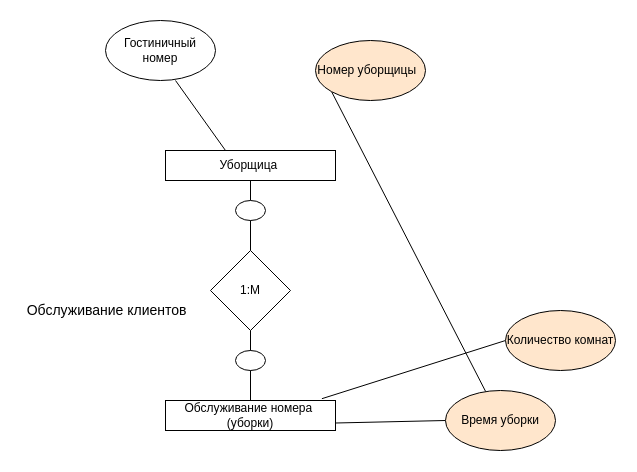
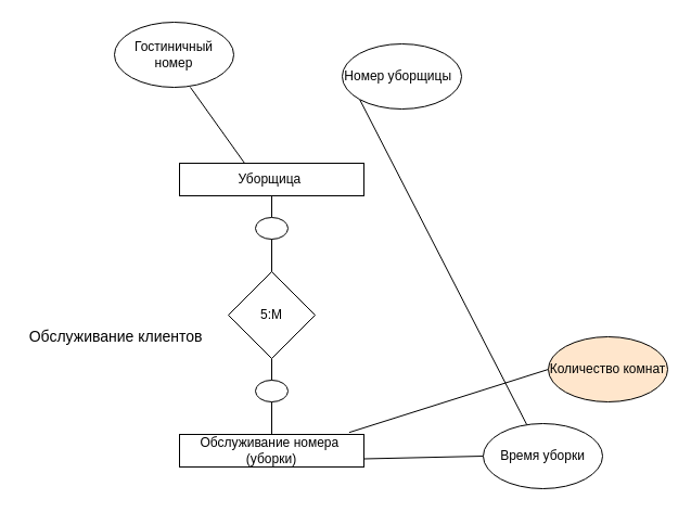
  <mxCell id="0" />
  <mxCell id="1" parent="0" />
  <mxCell id="2" value="Уборщица&amp;nbsp;" style="rounded=0;whiteSpace=wrap;html=1;" vertex="1" parent="1"><mxGeometry x="165" y="150" width="170" height="30" as="geometry" /></mxCell>
  <mxCell id="3" value="" style="endArrow=none;html=1;rounded=0;" edge="1" parent="1"><mxGeometry width="50" height="50" relative="1" as="geometry"><mxPoint x="175" y="80" as="sourcePoint" /><mxPoint x="225" y="150" as="targetPoint" /></mxGeometry></mxCell>
  <mxCell id="4" value="" style="endArrow=none;html=1;rounded=0;exitX=0;exitY=1;exitDx=0;exitDy=0;" edge="1" parent="1" source="6" target="17"><mxGeometry width="50" height="50" relative="1" as="geometry"><mxPoint x="325" y="90" as="sourcePoint" /><mxPoint x="235" y="160" as="targetPoint" /></mxGeometry></mxCell>
  <mxCell id="5" value="Гостиничный номер" style="ellipse;whiteSpace=wrap;html=1;" vertex="1" parent="1"><mxGeometry x="105" y="20" width="110" height="60" as="geometry" /></mxCell>
- <mxCell id="6" value="Номер уборщицы&amp;nbsp;&amp;nbsp;" style="ellipse;whiteSpace=wrap;html=1;fillColor=#ffe6cc;" vertex="1" parent="1"><mxGeometry x="315" y="40" width="110" height="60" as="geometry" /></mxCell>
+ <mxCell id="6" value="Номер уборщицы&amp;nbsp;&amp;nbsp;" style="ellipse;whiteSpace=wrap;html=1;" vertex="1" parent="1"><mxGeometry x="315" y="40" width="110" height="60" as="geometry" /></mxCell>
  <mxCell id="7" value="" style="endArrow=none;html=1;rounded=0;entryX=0.5;entryY=1;entryDx=0;entryDy=0;startArrow=none;" edge="1" parent="1" source="10" target="2"><mxGeometry width="50" height="50" relative="1" as="geometry"><mxPoint x="250" y="250" as="sourcePoint" /><mxPoint x="225" y="350" as="targetPoint" /></mxGeometry></mxCell>
- <mxCell id="8" value="1:M" style="rhombus;whiteSpace=wrap;html=1;" vertex="1" parent="1"><mxGeometry x="210" y="250" width="80" height="80" as="geometry" /></mxCell>
+ <mxCell id="8" value="5:M" style="rhombus;whiteSpace=wrap;html=1;" vertex="1" parent="1"><mxGeometry x="210" y="250" width="80" height="80" as="geometry" /></mxCell>
  <mxCell id="9" value="" style="endArrow=none;html=1;rounded=0;entryX=0.5;entryY=1;entryDx=0;entryDy=0;" edge="1" parent="1" target="8"><mxGeometry width="50" height="50" relative="1" as="geometry"><mxPoint x="250" y="400" as="sourcePoint" /><mxPoint x="225" y="350" as="targetPoint" /></mxGeometry></mxCell>
  <mxCell id="10" value="" style="ellipse;whiteSpace=wrap;html=1;" vertex="1" parent="1"><mxGeometry x="235" y="200" width="30" height="20" as="geometry" /></mxCell>
  <mxCell id="11" value="" style="endArrow=none;html=1;rounded=0;entryX=0.5;entryY=1;entryDx=0;entryDy=0;" edge="1" parent="1" target="10"><mxGeometry width="50" height="50" relative="1" as="geometry"><mxPoint x="250" y="250" as="sourcePoint" /><mxPoint x="250" y="180" as="targetPoint" /></mxGeometry></mxCell>
  <mxCell id="12" value="" style="ellipse;whiteSpace=wrap;html=1;" vertex="1" parent="1"><mxGeometry x="235" y="350" width="30" height="20" as="geometry" /></mxCell>
  <mxCell id="13" value="Обслуживание номера&amp;nbsp;&lt;br&gt;(уборки)" style="rounded=0;whiteSpace=wrap;html=1;" vertex="1" parent="1"><mxGeometry x="165" y="400" width="170" height="30" as="geometry" /></mxCell>
  <mxCell id="14" value="" style="endArrow=none;html=1;rounded=0;exitX=0.92;exitY=-0.06;exitDx=0;exitDy=0;exitPerimeter=0;" edge="1" parent="1" source="13"><mxGeometry width="50" height="50" relative="1" as="geometry"><mxPoint x="355" y="300" as="sourcePoint" /><mxPoint x="505" y="340" as="targetPoint" /></mxGeometry></mxCell>
  <mxCell id="15" value="" style="endArrow=none;html=1;rounded=0;exitX=1;exitY=0.75;exitDx=0;exitDy=0;" edge="1" parent="1" source="13"><mxGeometry width="50" height="50" relative="1" as="geometry"><mxPoint x="332.93" y="406.61" as="sourcePoint" /><mxPoint x="445" y="420" as="targetPoint" /></mxGeometry></mxCell>
  <mxCell id="16" value="Количество комнат" style="ellipse;whiteSpace=wrap;html=1;fillColor=#ffe6cc;" vertex="1" parent="1"><mxGeometry x="505" y="310" width="110" height="60" as="geometry" /></mxCell>
- <mxCell id="17" value="Время уборки" style="ellipse;whiteSpace=wrap;html=1;fillColor=#ffe6cc;" vertex="1" parent="1"><mxGeometry x="445" y="390" width="110" height="60" as="geometry" /></mxCell>
+ <mxCell id="17" value="Время уборки" style="ellipse;whiteSpace=wrap;html=1;" vertex="1" parent="1"><mxGeometry x="445" y="390" width="110" height="60" as="geometry" /></mxCell>
  <mxCell id="18" value="&lt;font style=&quot;font-size: 14px&quot;&gt;Обслуживание клиентов&amp;nbsp;&amp;nbsp;&lt;/font&gt;" style="text;html=1;align=center;verticalAlign=middle;resizable=0;points=[];autosize=1;strokeColor=none;fillColor=none;" vertex="1" parent="1"><mxGeometry x="20" y="300" width="180" height="20" as="geometry" /></mxCell>
